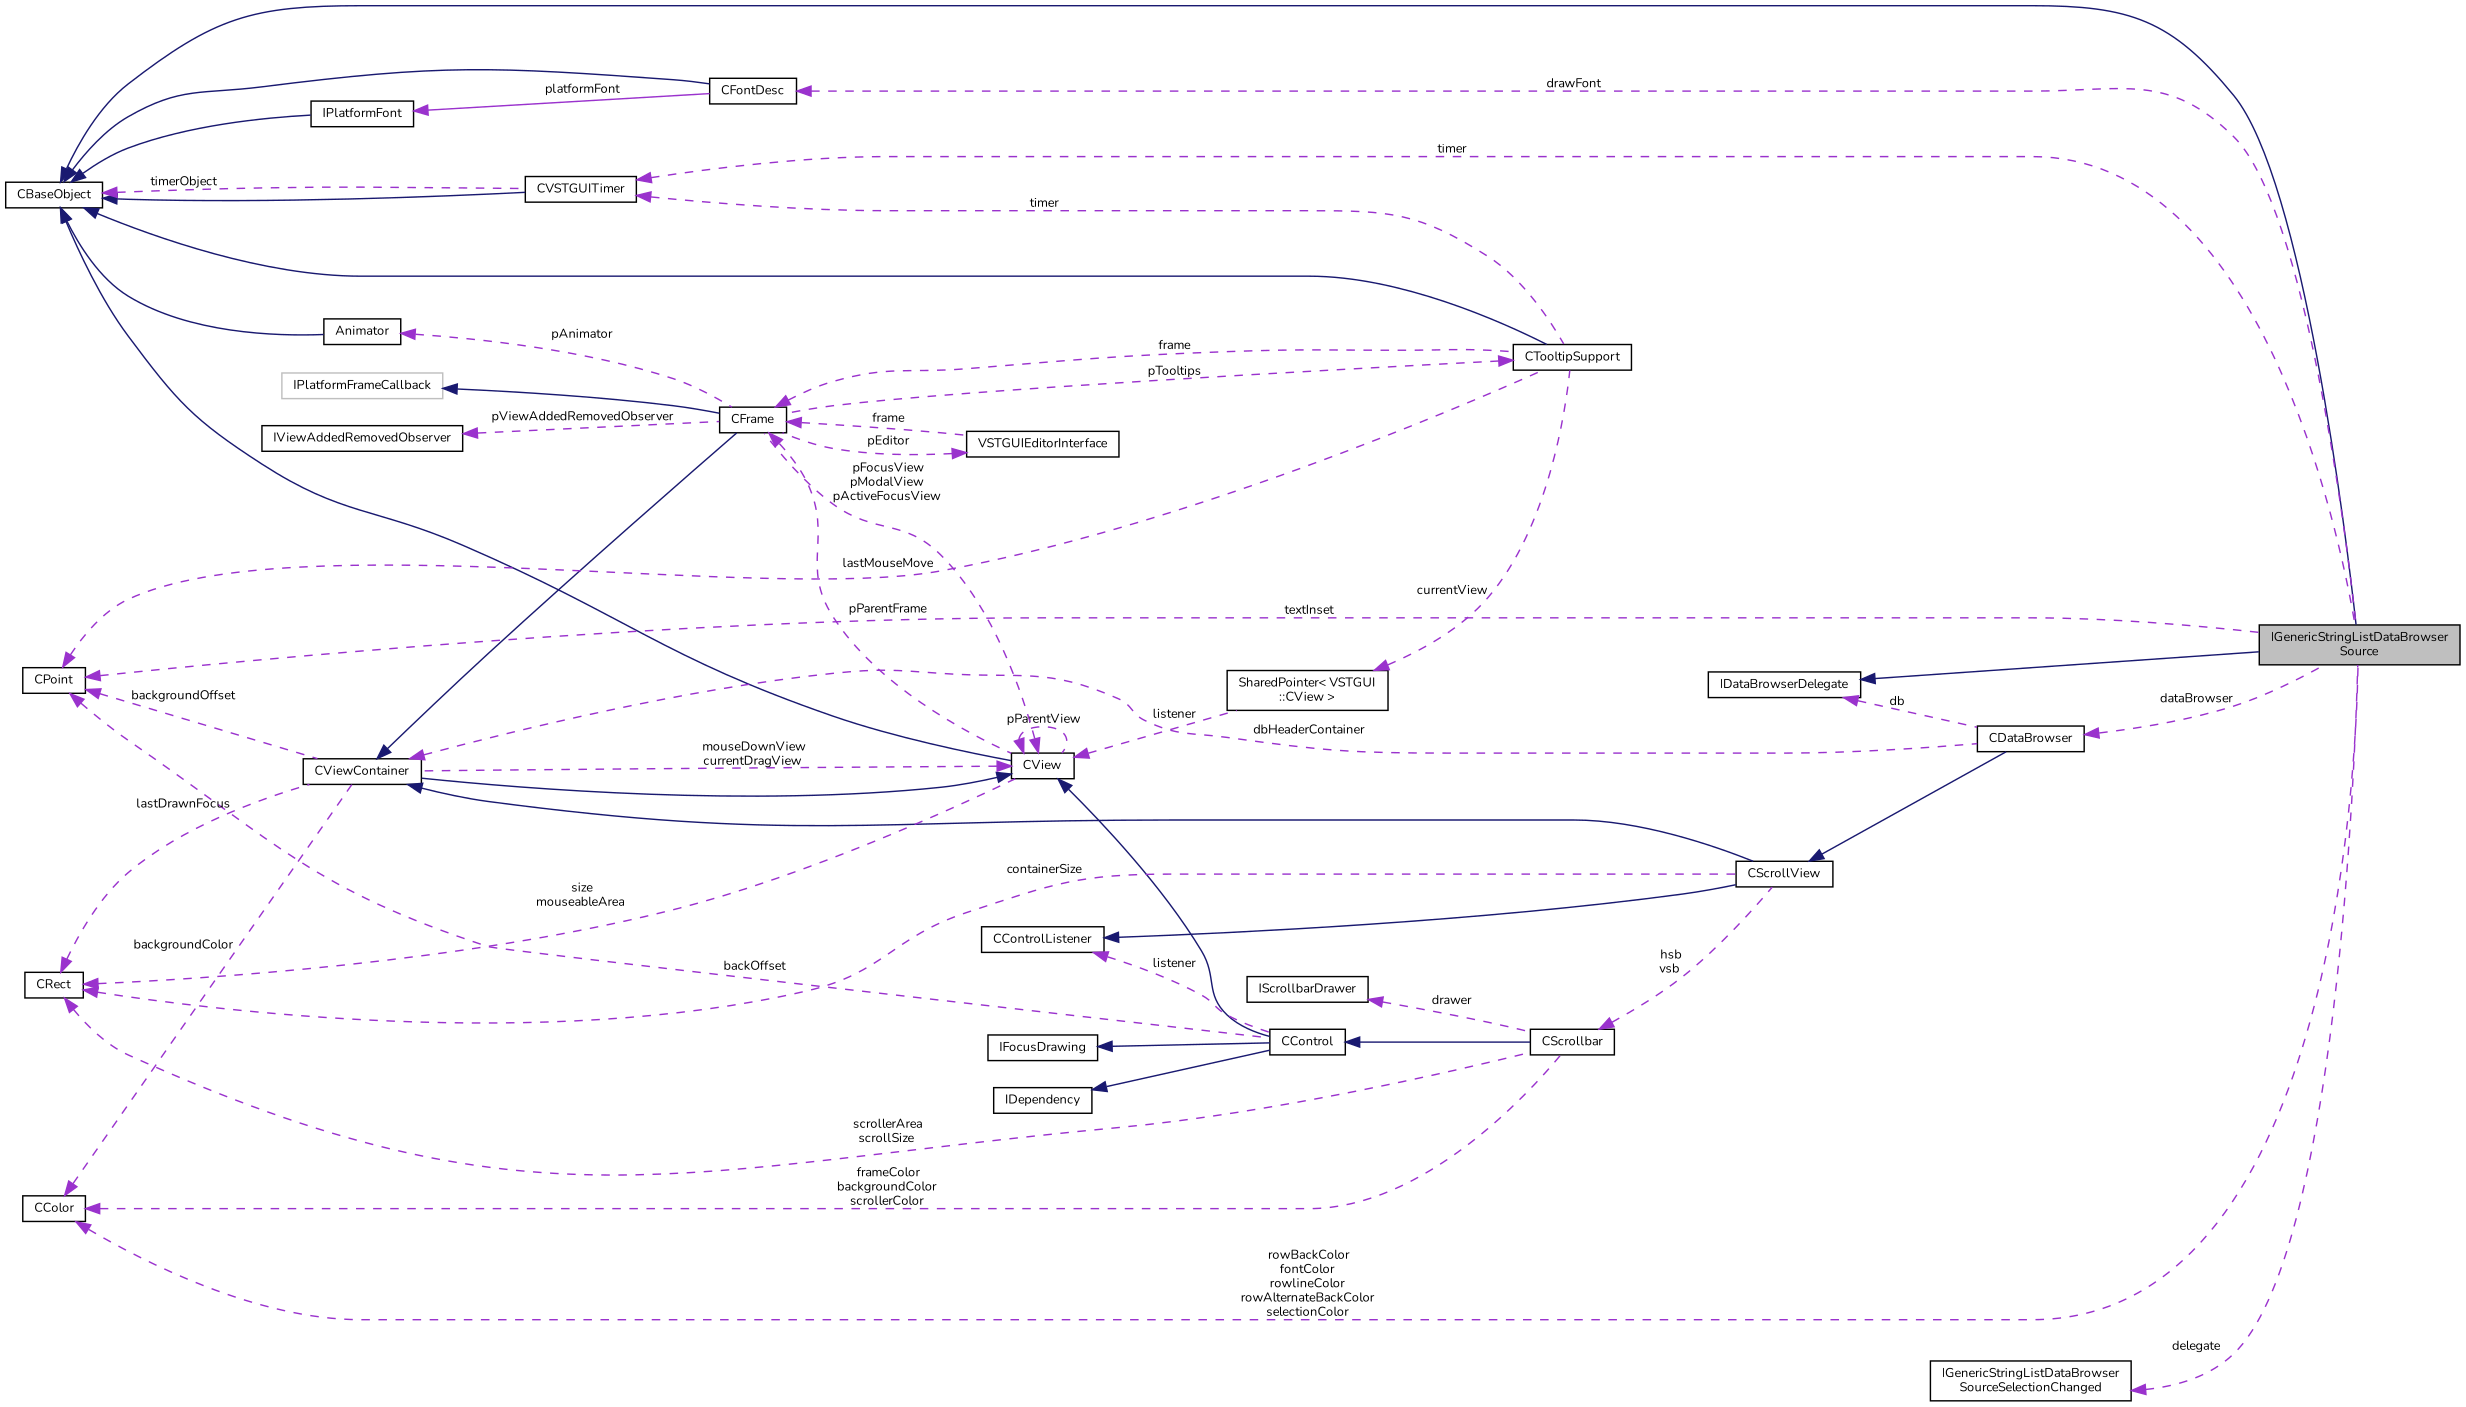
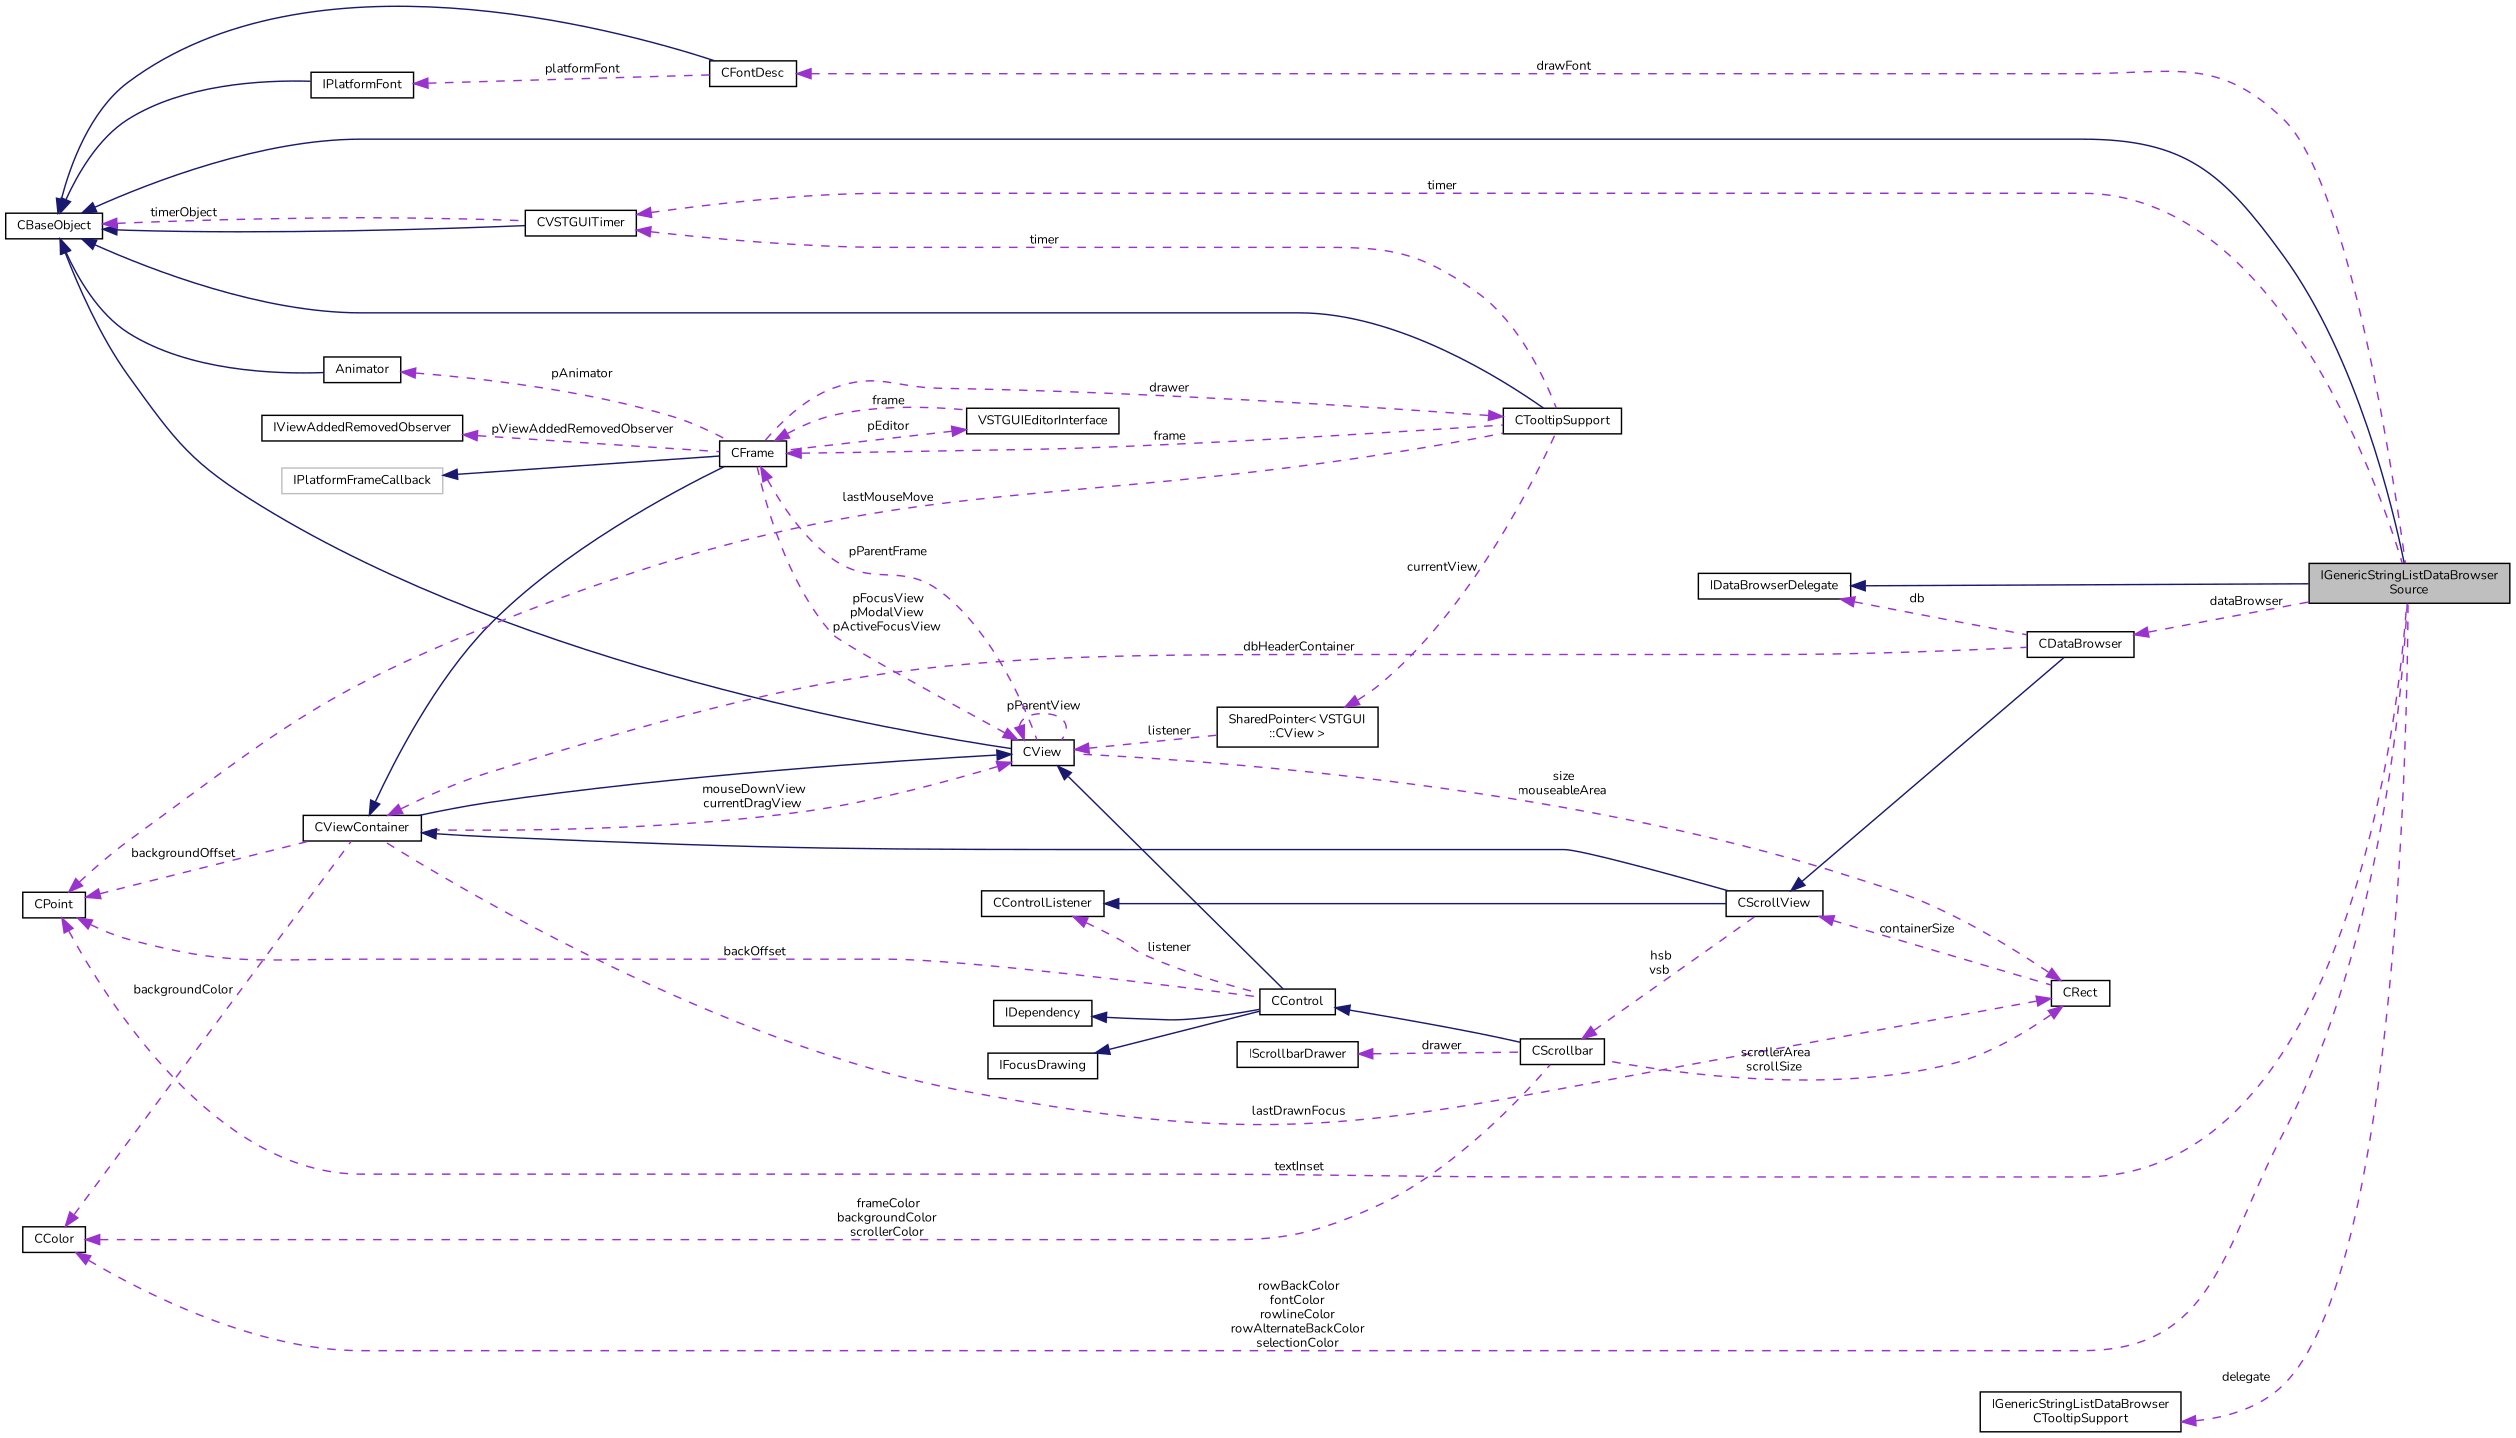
  digraph {
    fontname=Nunito
    rankdir=LR
    node [color=black fontname=Nunito fontsize=9 shape=record]
    edge [color=darkorchid3 dir=back fontname=Nunito fontsize=9 labelfontname=Arial labelfontsize=9 style=dashed]
    n1 [fillcolor=grey75 fontcolor=black height=0.2 label="IGenericStringListDataBrowser\lSource" style=filled width=0.4]
    n2 [height=0.2 label=IDataBrowserDelegate width=0.4]
    n3 [height=0.2 label=CDataBrowser width=0.4]
    n4 [height=0.2 label=CBaseObject width=0.4]
    n5 [height=0.2 label=CFontDesc width=0.4]
    n6 [height=0.2 label=IPlatformFont width=0.4]
    n7 [height=0.2 label=CView width=0.4]
    n8 [height=0.2 label=Animator width=0.4]
    n9 [height=0.2 label=CTooltipSupport width=0.4]
    n10 [height=0.2 label=CVSTGUITimer width=0.4]
    n11 [height=0.2 label=CViewContainer width=0.4]
    n12 [height=0.2 label=CFrame width=0.4]
    n13 [height=0.2 label="SharedPointer\< VSTGUI\l::CView \>" width=0.4]
    n14 [height=0.2 label=CControl width=0.4]
    n15 [height=0.2 label=CScrollView width=0.4]
    n16 [height=0.2 label=VSTGUIEditorInterface width=0.4]
    n17 [height=0.2 label=CScrollbar width=0.4]
    n18 [color=grey75 height=0.2 label=IPlatformFrameCallback width=0.4]
    n19 [height=0.2 label=IViewAddedRemovedObserver width=0.4]
    n20 [height=0.2 label=CPoint width=0.4]
    n21 [height=0.2 label=CRect width=0.4]
    n22 [height=0.2 label=CColor width=0.4]
    n23 [height=0.2 label=CControlListener width=0.4]
    n24 [height=0.2 label=IFocusDrawing width=0.4]
    n25 [height=0.2 label=IDependency width=0.4]
    n26 [height=0.2 label=IScrollbarDrawer width=0.4]
-   n27 [height=0.2 label="IGenericStringListDataBrowser\lSourceSelectionChanged" width=0.4]
+   n27 [height=0.2 label="IGenericStringListDataBrowser\lCTooltipSupport" width=0.4]
    n2 -> n1 [color=midnightblue style=solid]
    n2 -> n3 [label=" db"]
    n3 -> n1 [label=" dataBrowser"]
    n4 -> n1 [color=midnightblue style=solid]
    n4 -> n5 [color=midnightblue style=solid]
    n4 -> n6 [color=midnightblue style=solid]
    n4 -> n7 [color=midnightblue style=solid]
    n4 -> n8 [color=midnightblue style=solid]
    n4 -> n9 [color=midnightblue style=solid]
    n4 -> n10 [color=midnightblue style=solid]
    n4 -> n10 [label=" timerObject"]
    n5 -> n1 [label=" drawFont"]
-   n6 -> n5 [label=" platformFont" style=solid]
+   n6 -> n5 [label=" platformFont"]
    n7 -> n7 [label=" pParentView"]
    n7 -> n11 [color=midnightblue style=solid]
    n7 -> n11 [label=" mouseDownView\ncurrentDragView"]
    n7 -> n12 [label=" pFocusView\npModalView\npActiveFocusView"]
    n7 -> n13 [label=" listener"]
    n7 -> n14 [color=midnightblue style=solid]
    n8 -> n12 [label=" pAnimator"]
-   n9 -> n12 [label=" pTooltips"]
+   n9 -> n12 [label=" drawer"]
    n10 -> n1 [label=" timer"]
    n10 -> n9 [label=" timer"]
    n11 -> n3 [label=" dbHeaderContainer"]
    n11 -> n12 [color=midnightblue style=solid]
    n11 -> n15 [color=midnightblue style=solid]
    n12 -> n7 [label=" pParentFrame"]
    n12 -> n9 [label=" frame"]
    n12 -> n16 [label=" frame"]
    n13 -> n9 [label=" currentView"]
    n14 -> n17 [color=midnightblue style=solid]
    n15 -> n3 [color=midnightblue style=solid]
    n16 -> n12 [label=" pEditor"]
    n17 -> n15 [label=" hsb\nvsb"]
    n18 -> n12 [color=midnightblue style=solid]
    n19 -> n12 [label=" pViewAddedRemovedObserver"]
    n20 -> n1 [label=" textInset"]
    n20 -> n9 [label=" lastMouseMove"]
    n20 -> n11 [label=" backgroundOffset"]
    n20 -> n14 [label=" backOffset"]
    n21 -> n7 [label=" size\nmouseableArea"]
    n21 -> n11 [label=" lastDrawnFocus"]
-   n21 -> n15 [label=" containerSize"]
+   n15 -> n21 [label=" containerSize"]
    n21 -> n17 [label=" scrollerArea\nscrollSize"]
    n22 -> n1 [label=" rowBackColor\nfontColor\nrowlineColor\nrowAlternateBackColor\nselectionColor"]
    n22 -> n11 [label=" backgroundColor"]
    n22 -> n17 [label=" frameColor\nbackgroundColor\nscrollerColor"]
    n23 -> n14 [label=" listener"]
    n23 -> n15 [color=midnightblue style=solid]
    n24 -> n14 [color=midnightblue style=solid]
    n25 -> n14 [color=midnightblue style=solid]
    n26 -> n17 [label=" drawer"]
    n27 -> n1 [label=" delegate"]
  }
